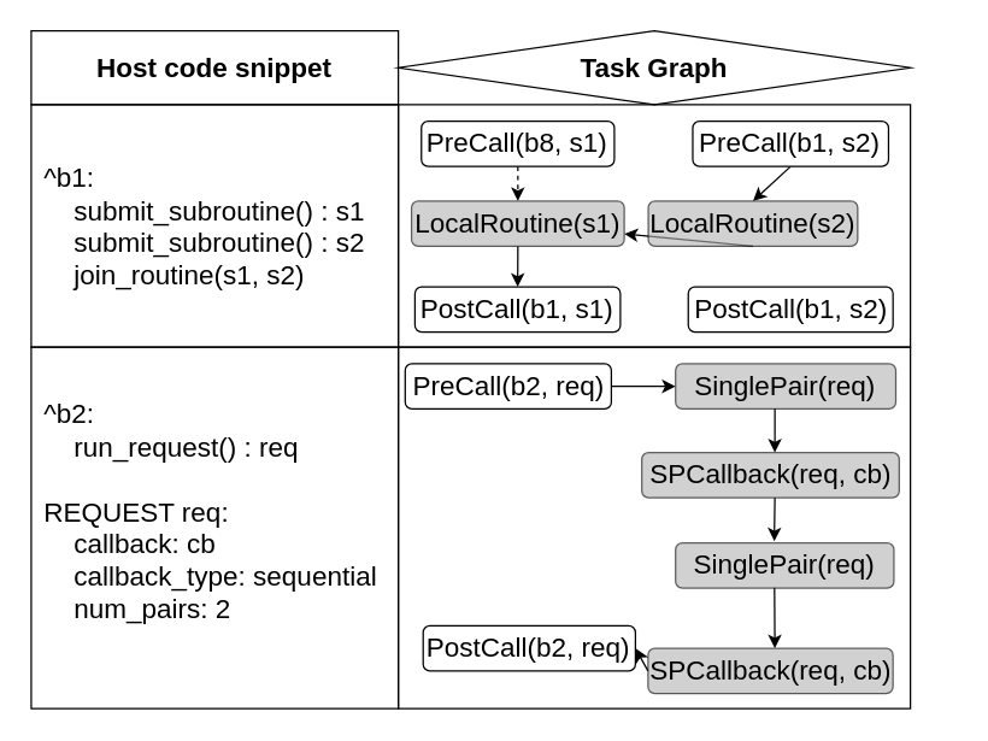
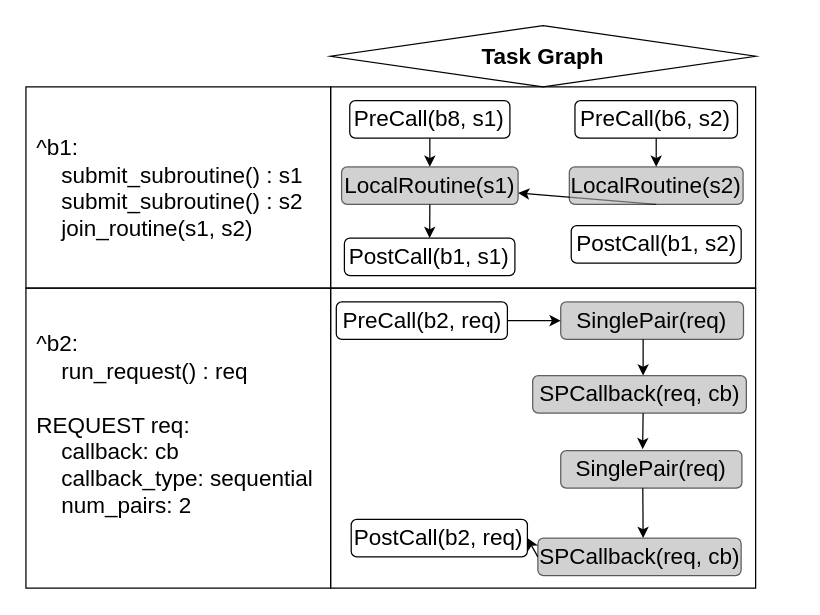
  <mxCell id="0" />
  <mxCell id="1" parent="0" />
  <mxCell id="2" value="" style="rounded=0;whiteSpace=wrap;html=1;fillColor=none;" parent="1" vertex="1"><mxGeometry x="264" y="230" width="340" height="240" as="geometry" /></mxCell>
  <mxCell id="3" value="" style="rounded=0;whiteSpace=wrap;html=1;fillColor=none;" parent="1" vertex="1"><mxGeometry x="264" y="69" width="340" height="161" as="geometry" /></mxCell>
  <mxCell id="4" value="" style="rounded=0;whiteSpace=wrap;html=1;fillColor=none;" parent="1" vertex="1"><mxGeometry x="20.25" y="230" width="243.75" height="240" as="geometry" /></mxCell>
  <mxCell id="5" value="" style="rounded=0;whiteSpace=wrap;html=1;fillColor=none;" parent="1" vertex="1"><mxGeometry x="20.25" y="69" width="243.75" height="161" as="geometry" /></mxCell>
  <mxCell id="6" style="shape=partialRectangle;html=1;whiteSpace=wrap;connectable=0;strokeColor=inherit;overflow=hidden;fillColor=none;top=0;left=0;bottom=0;right=0;pointerEvents=1;fontSize=16;" parent="1" vertex="1"><mxGeometry x="344" y="91" width="290" height="154" as="geometry"><mxRectangle width="290" height="154" as="alternateBounds" /></mxGeometry></mxCell>
- <mxCell id="7" style="edgeStyle=none;html=1;exitX=0.5;exitY=1;exitDx=0;exitDy=0;entryX=0.5;entryY=0;entryDx=0;entryDy=0;fontSize=18;dashed=1;" parent="1" source="8" target="11" edge="1"><mxGeometry relative="1" as="geometry" /></mxCell>
+ <mxCell id="7" style="edgeStyle=none;html=1;exitX=0.5;exitY=1;exitDx=0;exitDy=0;entryX=0.5;entryY=0;entryDx=0;entryDy=0;fontSize=18;" parent="1" source="8" target="11" edge="1"><mxGeometry relative="1" as="geometry" /></mxCell>
  <mxCell id="8" value="PreCall(b8, s1)" style="rounded=1;whiteSpace=wrap;html=1;fontSize=18;" parent="1" vertex="1"><mxGeometry x="279.31" y="80" width="128.12" height="30" as="geometry" /></mxCell>
  <mxCell id="9" value="PostCall(b1, s1)" style="rounded=1;whiteSpace=wrap;html=1;fontSize=18;" parent="1" vertex="1"><mxGeometry x="275.02" y="190" width="136.4" height="30" as="geometry" /></mxCell>
  <mxCell id="10" style="edgeStyle=none;html=1;exitX=0.5;exitY=1;exitDx=0;exitDy=0;entryX=0.5;entryY=0;entryDx=0;entryDy=0;fontSize=18;" parent="1" source="11" target="9" edge="1"><mxGeometry relative="1" as="geometry" /></mxCell>
  <mxCell id="11" value="LocalRoutine(s1)" style="rounded=1;whiteSpace=wrap;html=1;fillStyle=solid;fillColor=#B3B3B3;opacity=60;fontSize=18;" parent="1" vertex="1"><mxGeometry x="272.75" y="133" width="141.25" height="30" as="geometry" /></mxCell>
  <mxCell id="12" style="edgeStyle=none;html=1;exitX=0.5;exitY=1;exitDx=0;exitDy=0;entryX=0.5;entryY=0;entryDx=0;entryDy=0;fontSize=18;" parent="1" source="13" target="16" edge="1"><mxGeometry relative="1" as="geometry" /></mxCell>
- <mxCell id="13" value="PreCall(b1, s2)" style="rounded=1;whiteSpace=wrap;html=1;fontSize=18;" parent="1" vertex="1"><mxGeometry x="459.47" y="80" width="130" height="30" as="geometry" /></mxCell>
- <mxCell id="14" value="PostCall(b1, s2)" style="rounded=1;whiteSpace=wrap;html=1;fontSize=18;" parent="1" vertex="1"><mxGeometry x="456.5" y="190" width="135.94" height="30" as="geometry" /></mxCell>
+ <mxCell id="13" value="PreCall(b6, s2)" style="rounded=1;whiteSpace=wrap;html=1;fontSize=18;" parent="1" vertex="1"><mxGeometry x="459.47" y="80" width="130" height="30" as="geometry" /></mxCell>
+ <mxCell id="14" value="PostCall(b1, s2)" style="rounded=1;whiteSpace=wrap;html=1;fontSize=18;" parent="1" vertex="1"><mxGeometry x="456.5" y="180" width="135.94" height="30" as="geometry" /></mxCell>
  <mxCell id="15" style="edgeStyle=none;html=1;exitX=0.5;exitY=1;exitDx=0;exitDy=0;fontSize=18;" parent="1" source="16" target="11" edge="1"><mxGeometry relative="1" as="geometry" /></mxCell>
- <mxCell id="16" value="LocalRoutine(s2)" style="rounded=1;whiteSpace=wrap;html=1;fillStyle=solid;fillColor=#B3B3B3;opacity=60;fontSize=18;" parent="1" vertex="1"><mxGeometry x="429.94" y="133" width="139.06" height="30" as="geometry" /></mxCell>
+ <mxCell id="16" value="LocalRoutine(s2)" style="rounded=1;whiteSpace=wrap;html=1;fillStyle=solid;fillColor=#B3B3B3;opacity=60;fontSize=18;" parent="1" vertex="1"><mxGeometry x="454.94" y="133" width="139.06" height="30" as="geometry" /></mxCell>
  <mxCell id="17" value="&lt;br style=&quot;font-size: 18px;&quot;&gt;&lt;font style=&quot;font-size: 18px;&quot;&gt;^b1:&lt;/font&gt;&lt;br style=&quot;border-color: var(--border-color); font-size: 18px;&quot;&gt;&lt;blockquote style=&quot;border: none; font-size: 18px; margin: 0px 0px 0px 40px; padding: 0px;&quot;&gt;&lt;/blockquote&gt;&lt;span style=&quot;border-color: var(--border-color); font-size: 18px; background-color: initial;&quot;&gt;&amp;nbsp; &amp;nbsp; submit_subroutine() : s1&lt;/span&gt;&lt;br style=&quot;border-color: var(--border-color); font-size: 18px;&quot;&gt;&lt;blockquote style=&quot;border: none; font-size: 18px; margin: 0px 0px 0px 40px; padding: 0px;&quot;&gt;&lt;/blockquote&gt;&lt;span style=&quot;border-color: var(--border-color); font-size: 18px; background-color: initial;&quot;&gt;&amp;nbsp; &amp;nbsp; submit_subroutine() : s2&lt;/span&gt;&lt;br style=&quot;border-color: var(--border-color); font-size: 18px;&quot;&gt;&lt;span style=&quot;font-size: 18px;&quot;&gt;&amp;nbsp; &amp;nbsp; join_routine(s1, s2)&lt;/span&gt;" style="text;html=1;strokeColor=none;fillColor=none;align=left;verticalAlign=middle;whiteSpace=wrap;rounded=0;fontSize=18;" parent="1" vertex="1"><mxGeometry x="27.29" y="80" width="241.25" height="120" as="geometry" /></mxCell>
  <mxCell id="18" style="edgeStyle=none;html=1;exitX=1;exitY=0.5;exitDx=0;exitDy=0;entryX=0;entryY=0.5;entryDx=0;entryDy=0;" parent="1" source="19" target="21" edge="1"><mxGeometry relative="1" as="geometry" /></mxCell>
  <mxCell id="19" value="PreCall(b2, req)" style="rounded=1;whiteSpace=wrap;html=1;fontSize=18;" parent="1" vertex="1"><mxGeometry x="268.54" y="241" width="136.88" height="30" as="geometry" /></mxCell>
  <mxCell id="20" style="edgeStyle=none;html=1;exitX=0.451;exitY=0.989;exitDx=0;exitDy=0;exitPerimeter=0;" parent="1" source="21" edge="1"><mxGeometry relative="1" as="geometry"><mxPoint x="514" y="300" as="targetPoint" /></mxGeometry></mxCell>
  <mxCell id="21" value="SinglePair(req)" style="rounded=1;whiteSpace=wrap;html=1;fillStyle=solid;fillColor=#B3B3B3;opacity=60;fontSize=18;" parent="1" vertex="1"><mxGeometry x="448.06" y="241" width="146.25" height="30" as="geometry" /></mxCell>
  <mxCell id="22" style="edgeStyle=none;html=1;entryX=0.452;entryY=-0.038;entryDx=0;entryDy=0;entryPerimeter=0;" parent="1" target="25" edge="1"><mxGeometry relative="1" as="geometry"><mxPoint x="514" y="330" as="sourcePoint" /><mxPoint x="514" y="341" as="targetPoint" /></mxGeometry></mxCell>
  <mxCell id="23" value="SPCallback(req, cb)" style="rounded=1;whiteSpace=wrap;html=1;fillStyle=solid;fillColor=#B3B3B3;opacity=60;fontSize=18;" parent="1" vertex="1"><mxGeometry x="425.64" y="300" width="170.94" height="30" as="geometry" /></mxCell>
  <mxCell id="24" style="edgeStyle=none;html=1;exitX=0.453;exitY=0.989;exitDx=0;exitDy=0;exitPerimeter=0;" parent="1" source="25" edge="1"><mxGeometry relative="1" as="geometry"><mxPoint x="514" y="430" as="targetPoint" /></mxGeometry></mxCell>
  <mxCell id="25" value="SinglePair(req)" style="rounded=1;whiteSpace=wrap;html=1;fillStyle=solid;fillColor=#B3B3B3;opacity=60;fontSize=18;" parent="1" vertex="1"><mxGeometry x="448.06" y="360" width="145" height="30" as="geometry" /></mxCell>
  <mxCell id="26" style="edgeStyle=none;html=1;exitX=0;exitY=0.5;exitDx=0;exitDy=0;entryX=1;entryY=0.5;entryDx=0;entryDy=0;" parent="1" source="27" target="28" edge="1"><mxGeometry relative="1" as="geometry" /></mxCell>
  <mxCell id="27" value="SPCallback(req, cb)" style="rounded=1;whiteSpace=wrap;html=1;fillStyle=solid;fillColor=#B3B3B3;opacity=60;fontSize=18;" parent="1" vertex="1"><mxGeometry x="429.78" y="430" width="162.66" height="30" as="geometry" /></mxCell>
  <mxCell id="28" value="PostCall(b2, req)" style="rounded=1;whiteSpace=wrap;html=1;fontSize=18;" parent="1" vertex="1"><mxGeometry x="280.48" y="415" width="140.94" height="30" as="geometry" /></mxCell>
  <mxCell id="29" value="&lt;div style=&quot;font-size: 18px;&quot;&gt;&lt;div style=&quot;font-size: 18px;&quot;&gt;&lt;font style=&quot;font-size: 18px;&quot;&gt;^b2:&lt;/font&gt;&lt;/div&gt;&lt;div style=&quot;font-size: 18px;&quot;&gt;&lt;span style=&quot;font-size: 18px;&quot;&gt;&amp;nbsp; &amp;nbsp; run_request() : req&lt;/span&gt;&lt;/div&gt;&lt;div style=&quot;font-size: 18px;&quot;&gt;&lt;span style=&quot;font-size: 18px;&quot;&gt;&lt;br style=&quot;font-size: 18px;&quot;&gt;&lt;/span&gt;&lt;/div&gt;&lt;div style=&quot;font-size: 18px;&quot;&gt;&lt;span style=&quot;font-size: 18px;&quot;&gt;REQUEST req:&lt;/span&gt;&lt;/div&gt;&lt;div style=&quot;font-size: 18px;&quot;&gt;&lt;span style=&quot;font-size: 18px;&quot;&gt;&amp;nbsp; &amp;nbsp; callback: cb&lt;/span&gt;&lt;/div&gt;&lt;div style=&quot;font-size: 18px;&quot;&gt;&lt;span style=&quot;font-size: 18px;&quot;&gt;&amp;nbsp; &amp;nbsp; callback_type: sequential&lt;/span&gt;&lt;/div&gt;&lt;div style=&quot;font-size: 18px;&quot;&gt;&lt;span style=&quot;font-size: 18px;&quot;&gt;&amp;nbsp; &amp;nbsp; num_pairs: 2&lt;/span&gt;&lt;/div&gt;&lt;/div&gt;" style="text;html=1;strokeColor=none;fillColor=none;align=left;verticalAlign=middle;whiteSpace=wrap;rounded=0;fontSize=18;" parent="1" vertex="1"><mxGeometry x="27.29" y="245" width="241.25" height="190" as="geometry" /></mxCell>
- <mxCell id="30" value="&lt;font style=&quot;font-size: 18px;&quot;&gt;Host code snippet&lt;/font&gt;" style="rounded=0;whiteSpace=wrap;html=1;fillColor=none;fontStyle=1" parent="1" vertex="1"><mxGeometry x="20.25" y="20" width="243.75" height="49" as="geometry" /></mxCell>
  <mxCell id="31" value="&lt;font style=&quot;font-size: 18px;&quot;&gt;Task Graph&lt;/font&gt;" style="rhombus;whiteSpace=wrap;html=1;fillColor=none;fontStyle=1;" parent="1" vertex="1"><mxGeometry x="264" y="20" width="340" height="49" as="geometry" /></mxCell>
